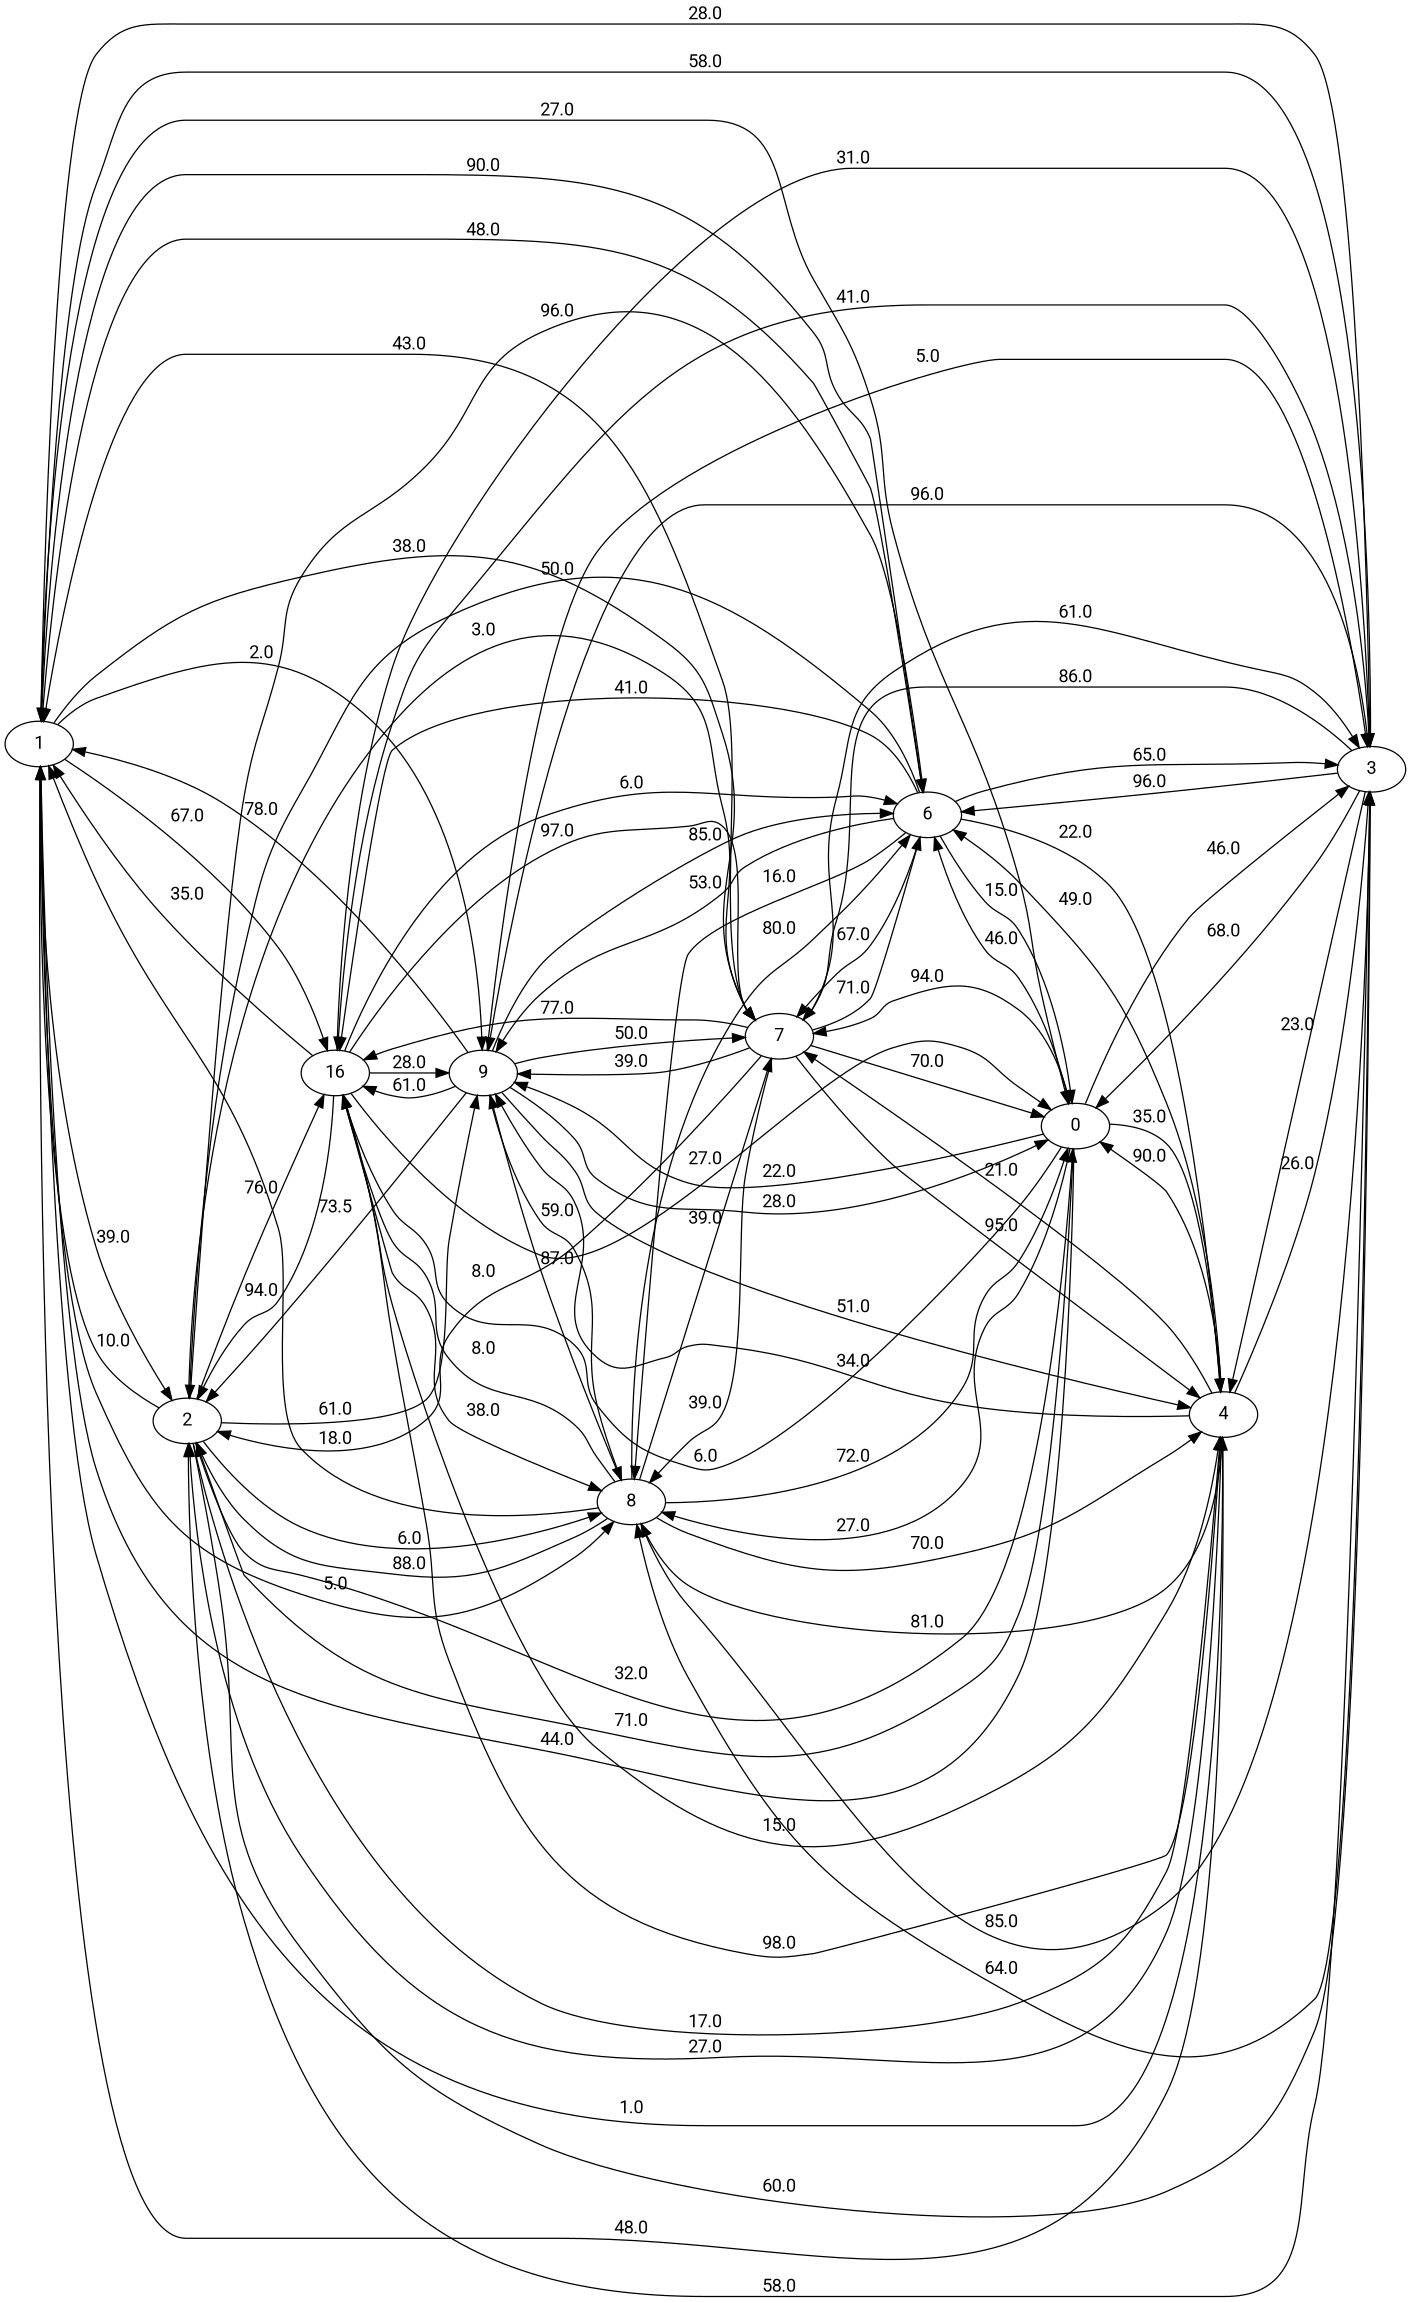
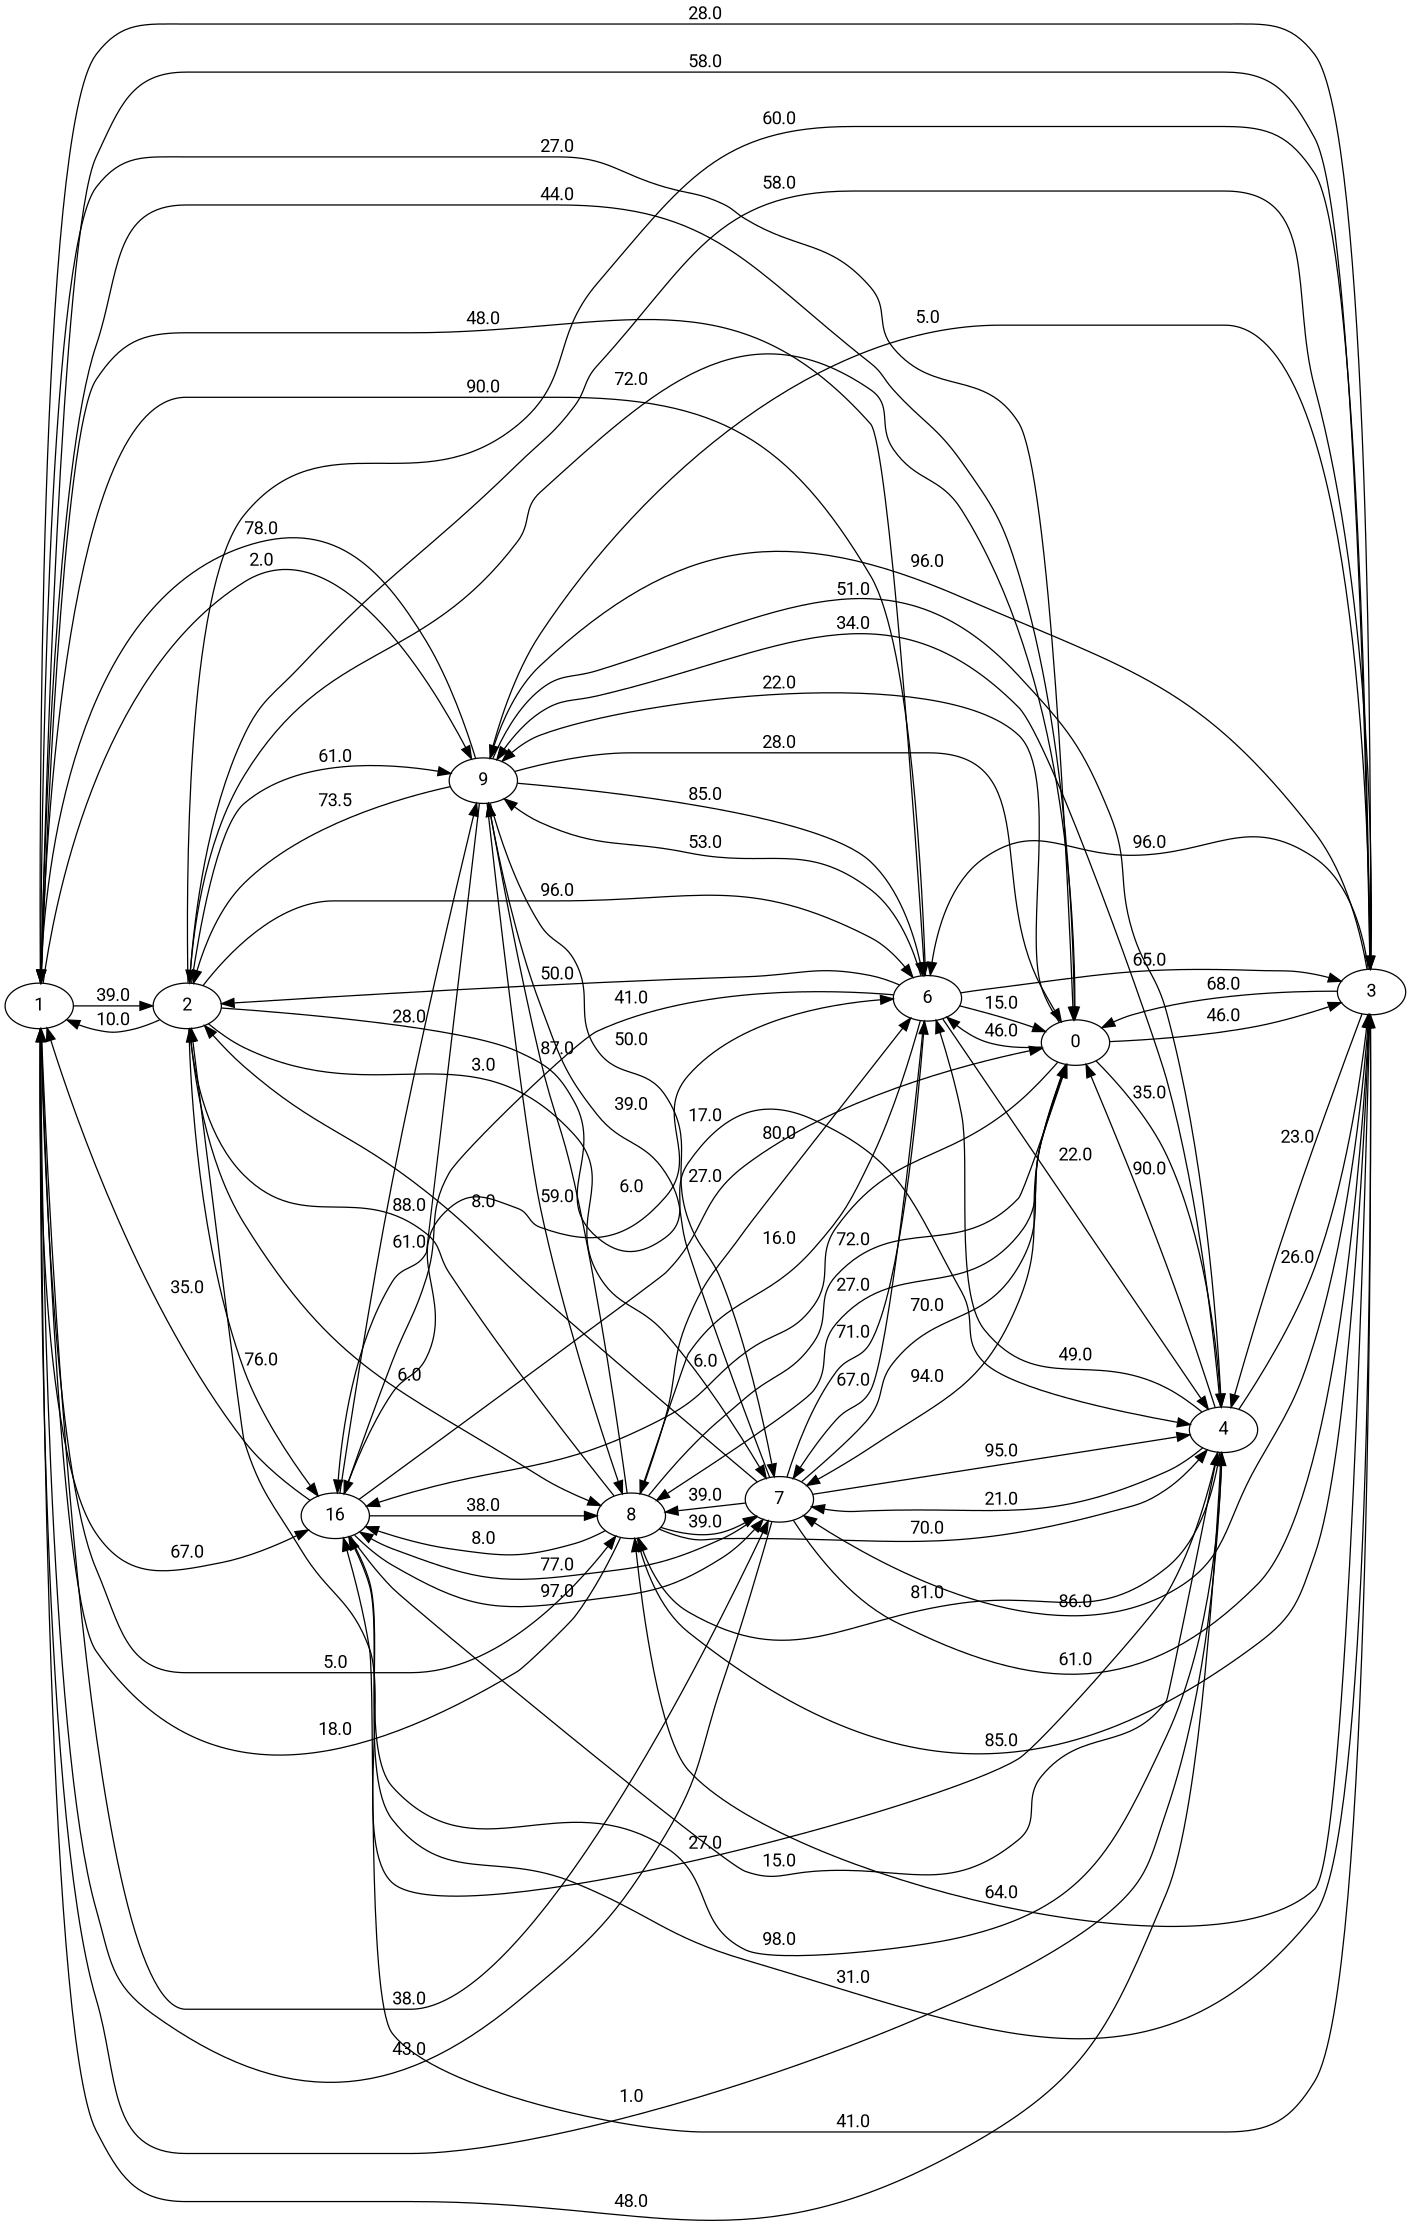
  strict digraph {
    fontname=Roboto
    rankdir=LR
    node [fontname=Roboto]
    edge [fontname=Roboto]
    n1 [label=1]
    n2 [label=2]
    n3 [label=3]
    n4 [label=4]
    n5 [label=0]
    n6 [label=6]
    n7 [label=7]
    n8 [label=8]
    n9 [label=9]
    n10 [label=16]
    n1 -> n2 [label=39.0]
    n1 -> n3 [label=28.0]
    n1 -> n4 [label=1.0]
    n1 -> n5 [label=27.0]
    n1 -> n6 [label=48.0]
    n1 -> n7 [label=38.0]
    n1 -> n8 [label=5.0]
    n1 -> n9 [label=2.0]
    n1 -> n10 [label=67.0]
    n2 -> n1 [label=10.0]
    n2 -> n3 [label=60.0]
    n2 -> n4 [label=17.0]
-   n2 -> n5 [label=32.0]
+   n2 -> n5 [label=72.0]
    n2 -> n6 [label=96.0]
    n2 -> n7 [label=3.0]
    n2 -> n8 [label=6.0]
    n2 -> n9 [label=61.0]
    n2 -> n10 [label=76.0]
    n3 -> n1 [label=58.0]
    n3 -> n2 [label=58.0]
    n3 -> n4 [label=23.0]
    n3 -> n5 [label=68.0]
    n3 -> n6 [label=96.0]
    n3 -> n7 [label=86.0]
    n3 -> n8 [label=64.0]
    n3 -> n9 [label=96.0]
    n3 -> n10 [label=41.0]
    n4 -> n1 [label=48.0]
    n4 -> n2 [label=27.0]
    n4 -> n3 [label=26.0]
    n4 -> n5 [label=90.0]
    n4 -> n6 [label=49.0]
    n4 -> n7 [label=21.0]
    n4 -> n8 [label=81.0]
    n4 -> n9 [label=34.0]
    n4 -> n10 [label=98.0]
    n5 -> n1 [label=44.0]
-   n5 -> n2 [label=71.0]
    n5 -> n3 [label=46.0]
    n5 -> n4 [label=35.0]
    n5 -> n6 [label=46.0]
    n5 -> n7 [label=94.0]
    n5 -> n8 [label=27.0]
    n5 -> n9 [label=22.0]
    n5 -> n10 [label=6.0]
    n6 -> n1 [label=90.0]
    n6 -> n2 [label=50.0]
    n6 -> n3 [label=65.0]
    n6 -> n4 [label=22.0]
    n6 -> n5 [label=15.0]
    n6 -> n7 [label=67.0]
    n6 -> n8 [label=16.0]
    n6 -> n9 [label=53.0]
    n6 -> n10 [label=41.0]
    n7 -> n1 [label=43.0]
    n7 -> n2 [label=8.0]
    n7 -> n3 [label=61.0]
    n7 -> n4 [label=95.0]
    n7 -> n5 [label=70.0]
    n7 -> n6 [label=71.0]
    n7 -> n8 [label=39.0]
    n7 -> n9 [label=39.0]
    n7 -> n10 [label=77.0]
    n8 -> n1 [label=18.0]
    n8 -> n2 [label=88.0]
    n8 -> n3 [label=85.0]
    n8 -> n4 [label=70.0]
    n8 -> n5 [label=72.0]
    n8 -> n6 [label=80.0]
    n8 -> n7 [label=39.0]
    n8 -> n9 [label=87.0]
    n8 -> n10 [label=8.0]
    n9 -> n1 [label=78.0]
    n9 -> n2 [label=73.5]
    n9 -> n3 [label=5.0]
    n9 -> n4 [label=51.0]
    n9 -> n5 [label=28.0]
    n9 -> n6 [label=85.0]
    n9 -> n7 [label=50.0]
    n9 -> n8 [label=59.0]
    n9 -> n10 [label=61.0]
    n10 -> n1 [label=35.0]
-   n10 -> n2 [label=94.0]
    n10 -> n3 [label=31.0]
    n10 -> n4 [label=15.0]
    n10 -> n5 [label=27.0]
    n10 -> n6 [label=6.0]
    n10 -> n7 [label=97.0]
    n10 -> n8 [label=38.0]
    n10 -> n9 [label=28.0]
  }
